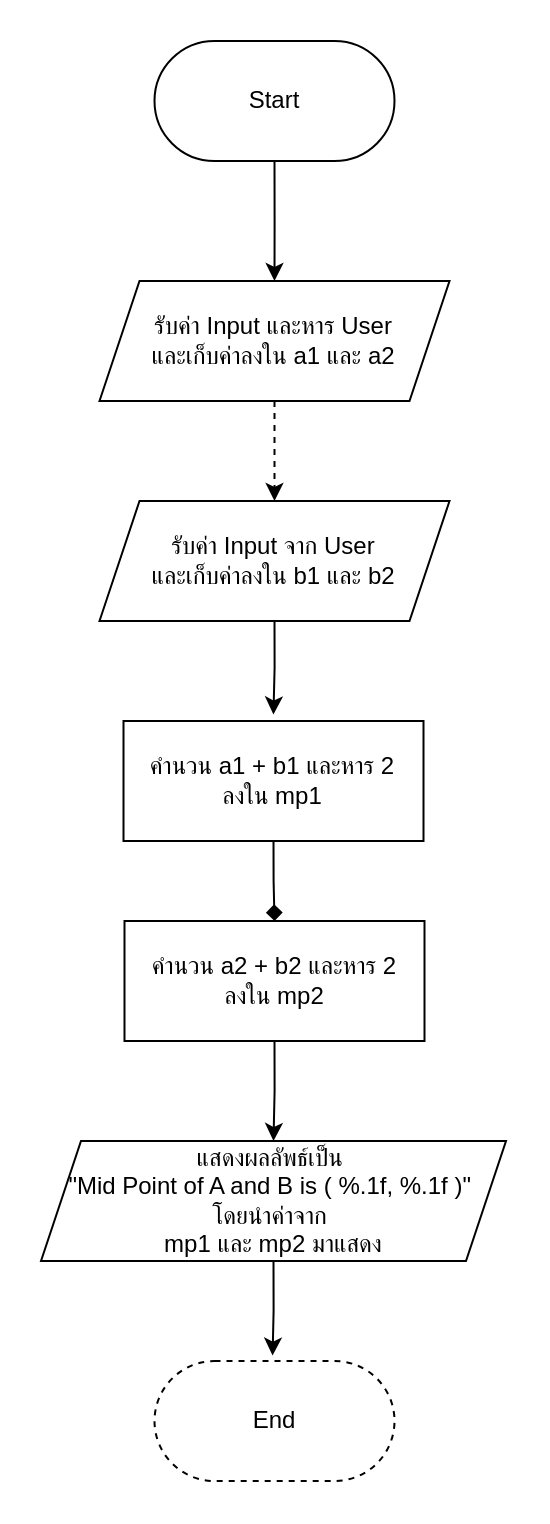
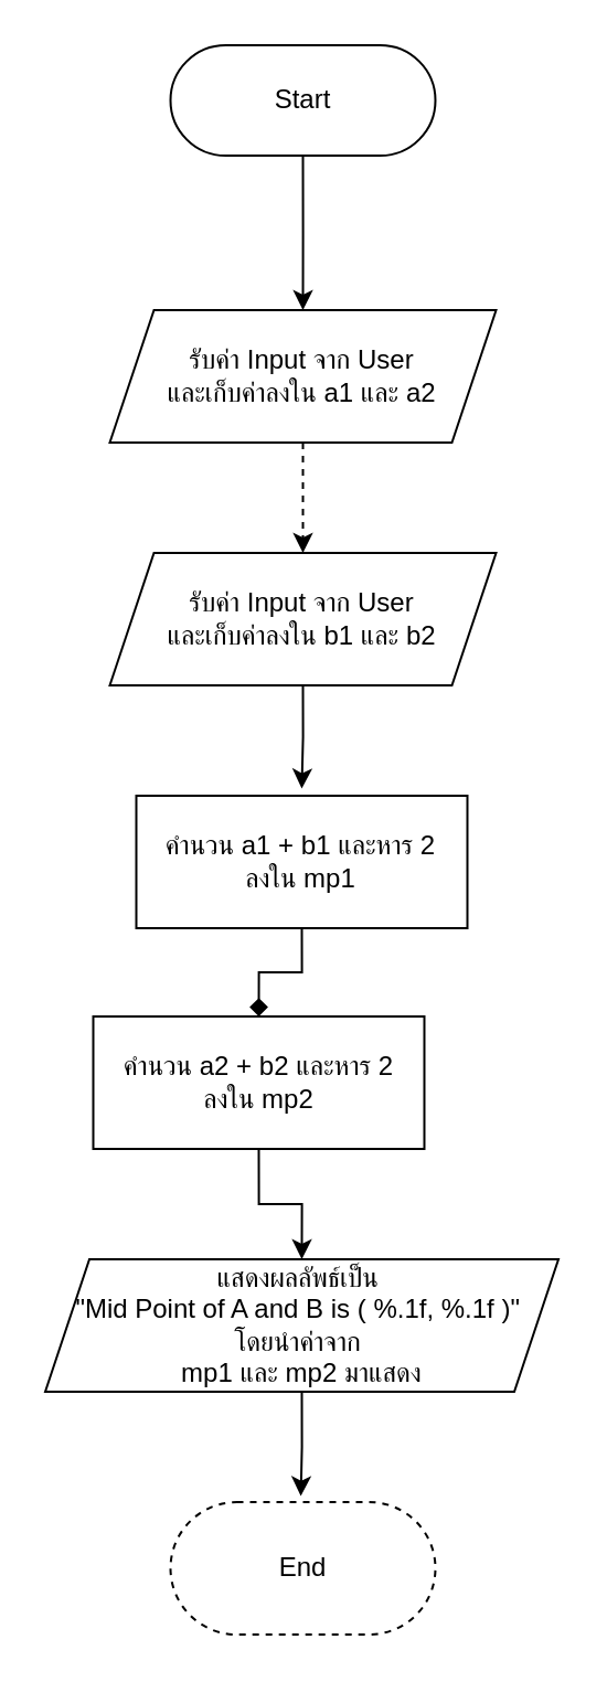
  <mxCell id="0" />
  <mxCell id="1" parent="0" />
  <mxCell id="2" style="edgeStyle=orthogonalEdgeStyle;rounded=0;orthogonalLoop=1;jettySize=auto;html=1;exitX=0.5;exitY=1;exitDx=0;exitDy=0;entryX=0.5;entryY=0;entryDx=0;entryDy=0;" edge="1" parent="1" source="3"><mxGeometry relative="1" as="geometry"><mxPoint x="136.75" y="140" as="targetPoint" /></mxGeometry></mxCell>
- <mxCell id="3" value="Start" style="rounded=1;whiteSpace=wrap;html=1;arcSize=50;" vertex="1" parent="1"><mxGeometry x="76.75" y="20" width="120" height="60" as="geometry" /></mxCell>
+ <mxCell id="3" value="Start" style="rounded=1;whiteSpace=wrap;html=1;arcSize=50;" vertex="1" parent="1"><mxGeometry x="76.75" y="20" width="120" height="50" as="geometry" /></mxCell>
  <mxCell id="4" value="แสดงผลลัพธ์&lt;span style=&quot;background-color: initial;&quot;&gt;เป็น&amp;nbsp;&lt;/span&gt;&lt;div&gt;&quot;&lt;span style=&quot;background-color: initial;&quot;&gt;Mid Point of A and B is ( %.1f, %.1f )&quot;&amp;nbsp;&lt;/span&gt;&lt;/div&gt;&lt;div&gt;&lt;span style=&quot;background-color: initial;&quot;&gt;โดยนำค่าจาก&amp;nbsp;&lt;/span&gt;&lt;/div&gt;&lt;div&gt;mp1 และ mp2 มาแสดง&lt;/div&gt;" style="shape=parallelogram;perimeter=parallelogramPerimeter;whiteSpace=wrap;html=1;fixedSize=1;" vertex="1" parent="1"><mxGeometry x="20" y="570" width="232.5" height="60" as="geometry" /></mxCell>
  <mxCell id="5" style="edgeStyle=orthogonalEdgeStyle;rounded=0;orthogonalLoop=1;jettySize=auto;html=1;exitX=0.5;exitY=1;exitDx=0;exitDy=0;dashed=1;" edge="1" parent="1" source="6" target="7"><mxGeometry relative="1" as="geometry" /></mxCell>
- <mxCell id="6" value="รับค่า Input และหาร User&lt;div&gt;และเก็บค่าลงใน a1 และ a2&lt;/div&gt;" style="shape=parallelogram;perimeter=parallelogramPerimeter;whiteSpace=wrap;html=1;fixedSize=1;" vertex="1" parent="1"><mxGeometry x="49.25" y="140" width="175" height="60" as="geometry" /></mxCell>
+ <mxCell id="6" value="รับค่า Input จาก User&lt;div&gt;และเก็บค่าลงใน a1 และ a2&lt;/div&gt;" style="shape=parallelogram;perimeter=parallelogramPerimeter;whiteSpace=wrap;html=1;fixedSize=1;" vertex="1" parent="1"><mxGeometry x="49.25" y="140" width="175" height="60" as="geometry" /></mxCell>
  <mxCell id="7" value="รับค่า Input จาก User&lt;div&gt;และเก็บค่าลงใน b1 และ b2&lt;/div&gt;" style="shape=parallelogram;perimeter=parallelogramPerimeter;whiteSpace=wrap;html=1;fixedSize=1;" vertex="1" parent="1"><mxGeometry x="49.25" y="250" width="175" height="60" as="geometry" /></mxCell>
  <mxCell id="8" style="edgeStyle=orthogonalEdgeStyle;rounded=0;orthogonalLoop=1;jettySize=auto;html=1;exitX=0.5;exitY=1;exitDx=0;exitDy=0;entryX=0.497;entryY=-0.054;entryDx=0;entryDy=0;entryPerimeter=0;" edge="1" parent="1" source="7"><mxGeometry relative="1" as="geometry"><mxPoint x="136.225" y="356.76" as="targetPoint" /></mxGeometry></mxCell>
  <mxCell id="9" style="edgeStyle=orthogonalEdgeStyle;rounded=0;orthogonalLoop=1;jettySize=auto;html=1;exitX=0.5;exitY=1;exitDx=0;exitDy=0;entryX=0.5;entryY=0;entryDx=0;entryDy=0;endArrow=diamond;" edge="1" parent="1" source="10" target="12"><mxGeometry relative="1" as="geometry" /></mxCell>
  <mxCell id="10" value="คำนวน a1 + b1 และหาร 2&lt;div&gt;ลงใน mp1&lt;/div&gt;" style="rounded=0;whiteSpace=wrap;html=1;" vertex="1" parent="1"><mxGeometry x="61.25" y="360" width="150" height="60" as="geometry" /></mxCell>
  <mxCell id="11" style="edgeStyle=orthogonalEdgeStyle;rounded=0;orthogonalLoop=1;jettySize=auto;html=1;exitX=0.5;exitY=1;exitDx=0;exitDy=0;entryX=0.5;entryY=0;entryDx=0;entryDy=0;" edge="1" parent="1" source="12" target="4"><mxGeometry relative="1" as="geometry" /></mxCell>
- <mxCell id="12" value="คำนวน a2 + b2 และหาร 2&lt;div&gt;ลงใน mp2&lt;/div&gt;" style="rounded=0;whiteSpace=wrap;html=1;" vertex="1" parent="1"><mxGeometry x="61.75" y="460" width="150" height="60" as="geometry" /></mxCell>
+ <mxCell id="12" value="คำนวน a2 + b2 และหาร 2&lt;div&gt;ลงใน mp2&lt;/div&gt;" style="rounded=0;whiteSpace=wrap;html=1;" vertex="1" parent="1"><mxGeometry x="41.75" y="460" width="150" height="60" as="geometry" /></mxCell>
  <mxCell id="13" value="End" style="rounded=1;whiteSpace=wrap;html=1;arcSize=50;dashed=1;" vertex="1" parent="1"><mxGeometry x="76.75" y="680" width="120" height="60" as="geometry" /></mxCell>
  <mxCell id="14" style="edgeStyle=orthogonalEdgeStyle;rounded=0;orthogonalLoop=1;jettySize=auto;html=1;exitX=0.5;exitY=1;exitDx=0;exitDy=0;entryX=0.492;entryY=-0.045;entryDx=0;entryDy=0;entryPerimeter=0;" edge="1" parent="1" source="4" target="13"><mxGeometry relative="1" as="geometry" /></mxCell>
